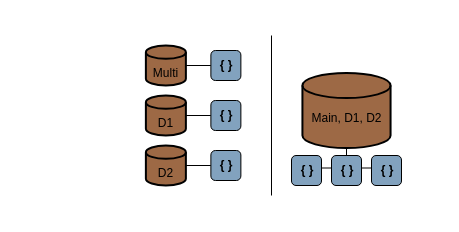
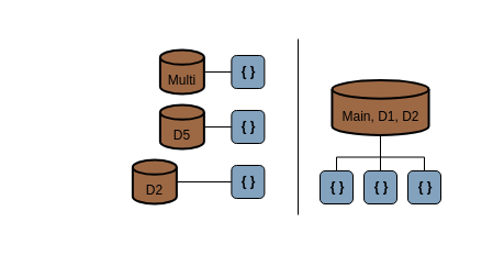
  <mxCell id="0" />
  <mxCell id="1" parent="0" />
  <mxCell id="2" value="" style="group" vertex="1" connectable="0" parent="1"><mxGeometry x="20.06" y="20" width="416.25" height="190" as="geometry" /></mxCell>
  <mxCell id="3" value="" style="rounded=0;whiteSpace=wrap;html=1;strokeColor=none;fillColor=none;" parent="2" vertex="1"><mxGeometry width="416.25" height="190" as="geometry" /></mxCell>
  <mxCell id="4" value="" style="group;spacingLeft=0;" parent="2" vertex="1" connectable="0"><mxGeometry x="35.32" y="15" width="350" height="160" as="geometry" /></mxCell>
  <mxCell id="5" style="edgeStyle=orthogonalEdgeStyle;rounded=0;orthogonalLoop=1;jettySize=auto;html=1;exitX=1;exitY=0.5;exitDx=0;exitDy=0;exitPerimeter=0;entryX=0;entryY=0.5;entryDx=0;entryDy=0;endArrow=none;startFill=0;" parent="4" source="6" target="12" edge="1"><mxGeometry relative="1" as="geometry" /></mxCell>
- <mxCell id="6" value="&lt;br&gt;D1" style="strokeWidth=2;html=1;shape=mxgraph.flowchart.database;fillColor=light-dark(#9D6945,#9D6945);" parent="4" vertex="1"><mxGeometry x="90" y="60" width="40" height="40" as="geometry" /></mxCell>
+ <mxCell id="6" value="&lt;br&gt;D5" style="strokeWidth=2;html=1;shape=mxgraph.flowchart.database;fillColor=light-dark(#9D6945,#9D6945);" parent="4" vertex="1"><mxGeometry x="90" y="60" width="40" height="40" as="geometry" /></mxCell>
  <mxCell id="7" style="edgeStyle=orthogonalEdgeStyle;rounded=0;orthogonalLoop=1;jettySize=auto;html=1;exitX=1;exitY=0.5;exitDx=0;exitDy=0;exitPerimeter=0;entryX=0;entryY=0.5;entryDx=0;entryDy=0;endArrow=none;startFill=0;" parent="4" source="8" target="13" edge="1"><mxGeometry relative="1" as="geometry" /></mxCell>
- <mxCell id="8" value="&lt;br&gt;D2" style="strokeWidth=2;html=1;shape=mxgraph.flowchart.database;fillColor=light-dark(#9D6945,#9D6945);" parent="4" vertex="1"><mxGeometry x="90" y="110" width="40" height="40" as="geometry" /></mxCell>
+ <mxCell id="8" value="&lt;br&gt;D2" style="strokeWidth=2;html=1;shape=mxgraph.flowchart.database;fillColor=light-dark(#9D6945,#9D6945);" parent="4" vertex="1"><mxGeometry x="65" y="110" width="40" height="40" as="geometry" /></mxCell>
  <mxCell id="9" style="edgeStyle=orthogonalEdgeStyle;rounded=0;orthogonalLoop=1;jettySize=auto;html=1;exitX=1;exitY=0.5;exitDx=0;exitDy=0;exitPerimeter=0;entryX=0;entryY=0.5;entryDx=0;entryDy=0;endArrow=none;startFill=0;" parent="4" source="10" target="11" edge="1"><mxGeometry relative="1" as="geometry" /></mxCell>
  <mxCell id="10" value="&lt;br&gt;Multi" style="strokeWidth=2;html=1;shape=mxgraph.flowchart.database;fillColor=light-dark(#9D6945,#9D6945);" parent="4" vertex="1"><mxGeometry x="90" y="10" width="40" height="40" as="geometry" /></mxCell>
  <mxCell id="11" value="&lt;b&gt;{ }&lt;/b&gt;" style="html=1;aspect=fixed;strokeColor=default;rounded=1;fillColor=light-dark(#82A2BE,#82A2BE);spacingLeft=2;whiteSpace=wrap;" parent="4" vertex="1"><mxGeometry x="155" y="15" width="30" height="30" as="geometry" /></mxCell>
  <mxCell id="12" value="&lt;b&gt;{ }&lt;/b&gt;" style="html=1;aspect=fixed;strokeColor=default;rounded=1;fillColor=light-dark(#82A2BE,#82A2BE);spacingLeft=2;whiteSpace=wrap;" parent="4" vertex="1"><mxGeometry x="155" y="65" width="30" height="30" as="geometry" /></mxCell>
  <mxCell id="13" value="&lt;b&gt;{ }&lt;/b&gt;" style="html=1;aspect=fixed;strokeColor=default;rounded=1;fillColor=light-dark(#82A2BE,#82A2BE);spacingLeft=2;whiteSpace=wrap;" parent="4" vertex="1"><mxGeometry x="155" y="115" width="30" height="30" as="geometry" /></mxCell>
  <mxCell id="14" style="edgeStyle=orthogonalEdgeStyle;rounded=0;orthogonalLoop=1;jettySize=auto;html=1;exitX=0.5;exitY=1;exitDx=0;exitDy=0;exitPerimeter=0;entryX=0.5;entryY=0;entryDx=0;entryDy=0;endArrow=none;startFill=0;" parent="4" source="17" target="19" edge="1"><mxGeometry relative="1" as="geometry" /></mxCell>
  <mxCell id="15" style="edgeStyle=orthogonalEdgeStyle;rounded=0;orthogonalLoop=1;jettySize=auto;html=1;exitX=0.5;exitY=1;exitDx=0;exitDy=0;exitPerimeter=0;entryX=0.5;entryY=0;entryDx=0;entryDy=0;endArrow=none;startFill=0;" parent="4" source="17" target="20" edge="1"><mxGeometry relative="1" as="geometry" /></mxCell>
  <mxCell id="16" style="edgeStyle=orthogonalEdgeStyle;rounded=0;orthogonalLoop=1;jettySize=auto;html=1;exitX=0.5;exitY=1;exitDx=0;exitDy=0;exitPerimeter=0;entryX=0.5;entryY=0;entryDx=0;entryDy=0;endArrow=none;startFill=0;" parent="4" source="17" target="18" edge="1"><mxGeometry relative="1" as="geometry" /></mxCell>
- <mxCell id="17" value="&lt;br&gt;Main, D1, D2" style="strokeWidth=2;html=1;shape=mxgraph.flowchart.database;fillColor=light-dark(#9D6945,#9D6945);" parent="4" vertex="1"><mxGeometry x="246.55" y="37.5" width="88.13" height="75" as="geometry" /></mxCell>
+ <mxCell id="17" value="&lt;br&gt;Main, D1, D2" style="strokeWidth=2;html=1;shape=mxgraph.flowchart.database;fillColor=light-dark(#9D6945,#9D6945);" parent="4" vertex="1"><mxGeometry x="246.55" y="37.5" width="88.13" height="50" as="geometry" /></mxCell>
  <mxCell id="18" value="&lt;b&gt;{ }&lt;/b&gt;" style="html=1;aspect=fixed;strokeColor=default;rounded=1;fillColor=light-dark(#82A2BE,#82A2BE);spacingLeft=2;whiteSpace=wrap;" parent="4" vertex="1"><mxGeometry x="315.62" y="120" width="30" height="30" as="geometry" /></mxCell>
  <mxCell id="19" value="&lt;b&gt;{ }&lt;/b&gt;" style="html=1;aspect=fixed;strokeColor=default;rounded=1;fillColor=light-dark(#82A2BE,#82A2BE);spacingLeft=2;whiteSpace=wrap;" parent="4" vertex="1"><mxGeometry x="235.62" y="120" width="30" height="30" as="geometry" /></mxCell>
  <mxCell id="20" value="&lt;b&gt;{ }&lt;/b&gt;" style="html=1;aspect=fixed;strokeColor=default;rounded=1;fillColor=light-dark(#82A2BE,#82A2BE);spacingLeft=2;whiteSpace=wrap;" parent="4" vertex="1"><mxGeometry x="275.62" y="120" width="30" height="30" as="geometry" /></mxCell>
  <mxCell id="21" value="" style="endArrow=none;html=1;rounded=0;" parent="4" edge="1"><mxGeometry width="50" height="50" relative="1" as="geometry"><mxPoint x="215.62" y="160" as="sourcePoint" /><mxPoint x="215.62" as="targetPoint" /></mxGeometry></mxCell>
